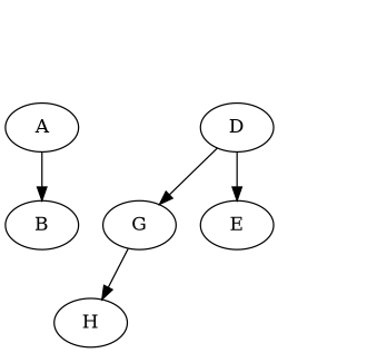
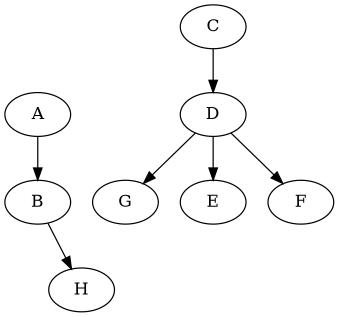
  digraph {
    n1 [label=A]
    n2 [label=B]
+   n3 [label=C]
    n4 [label=D]
    n5 [label=G]
    n6 [label=H]
    n7 [label=E]
+   n8 [label=F]
    n1 -> n2
+   n3 -> n4
    n4 -> n5
    n4 -> n7
-   n5 -> n6
+   n4 -> n8
+   n2 -> n6
  }
